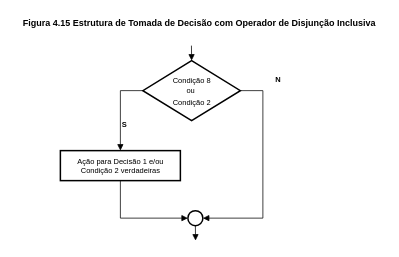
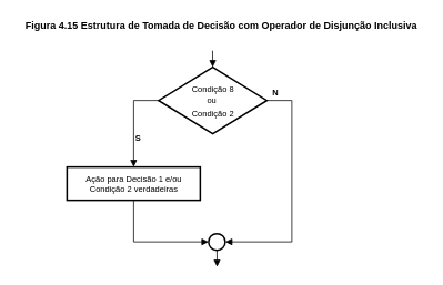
  <mxCell id="0" />
  <mxCell id="1" parent="0" />
  <mxCell id="2" value="&lt;b&gt;Figura 4.15 Estrutura de Tomada de Decisão com Operador de Disjunção Inclusiva&lt;/b&gt;" style="text;html=1;align=center;verticalAlign=middle;resizable=0;points=[];autosize=1;strokeColor=none;fillColor=none;" vertex="1" parent="1"><mxGeometry x="20" width="490" height="20" as="geometry" y="20" /></mxCell>
  <mxCell id="3" value="" style="edgeStyle=orthogonalEdgeStyle;rounded=0;orthogonalLoop=1;jettySize=auto;html=1;endArrow=block;endFill=1;exitX=0;exitY=0.5;exitDx=0;exitDy=0;exitPerimeter=0;" edge="1" parent="1" source="5" target="8"><mxGeometry relative="1" as="geometry" /></mxCell>
  <mxCell id="4" style="edgeStyle=orthogonalEdgeStyle;rounded=0;orthogonalLoop=1;jettySize=auto;html=1;exitX=1;exitY=0.5;exitDx=0;exitDy=0;exitPerimeter=0;entryX=1;entryY=0.5;entryDx=0;entryDy=0;entryPerimeter=0;endArrow=block;endFill=1;" edge="1" parent="1" source="5" target="10"><mxGeometry relative="1" as="geometry"><Array as="points"><mxPoint x="350" y="120" /><mxPoint x="350" y="290" /></Array></mxGeometry></mxCell>
  <mxCell id="5" value="" style="strokeWidth=2;html=1;shape=mxgraph.flowchart.decision;whiteSpace=wrap;" vertex="1" parent="1"><mxGeometry x="190" y="80" width="130" height="80" as="geometry" /></mxCell>
  <mxCell id="6" style="edgeStyle=orthogonalEdgeStyle;rounded=0;orthogonalLoop=1;jettySize=auto;html=1;exitX=0.5;exitY=1;exitDx=0;exitDy=0;exitPerimeter=0;endArrow=block;endFill=1;" edge="1" parent="1"><mxGeometry relative="1" as="geometry"><mxPoint x="254.998" y="80" as="targetPoint" /><mxPoint x="254.76" y="60" as="sourcePoint" /></mxGeometry></mxCell>
  <mxCell id="7" style="edgeStyle=orthogonalEdgeStyle;rounded=0;orthogonalLoop=1;jettySize=auto;html=1;exitX=0.5;exitY=1;exitDx=0;exitDy=0;entryX=0;entryY=0.5;entryDx=0;entryDy=0;entryPerimeter=0;endArrow=block;endFill=1;" edge="1" parent="1" source="8" target="10"><mxGeometry relative="1" as="geometry" /></mxCell>
  <mxCell id="8" value="" style="whiteSpace=wrap;html=1;strokeWidth=2;" vertex="1" parent="1"><mxGeometry x="80" y="200" width="160" height="40" as="geometry" /></mxCell>
  <mxCell id="9" style="edgeStyle=orthogonalEdgeStyle;rounded=0;orthogonalLoop=1;jettySize=auto;html=1;exitX=0.5;exitY=1;exitDx=0;exitDy=0;exitPerimeter=0;endArrow=block;endFill=1;" edge="1" parent="1" source="10"><mxGeometry relative="1" as="geometry"><mxPoint x="260.238" y="320" as="targetPoint" /></mxGeometry></mxCell>
  <mxCell id="10" value="" style="strokeWidth=2;html=1;shape=mxgraph.flowchart.start_2;whiteSpace=wrap;" vertex="1" parent="1"><mxGeometry x="250" y="280" width="20" height="20" as="geometry" /></mxCell>
  <mxCell id="11" value="&lt;span style=&quot;font-size: 10px&quot;&gt;Condição 8&lt;br&gt;ou&amp;nbsp;&lt;br&gt;Condição 2&lt;br&gt;&lt;/span&gt;" style="text;html=1;align=center;verticalAlign=middle;resizable=0;points=[];autosize=1;strokeColor=none;fillColor=none;" vertex="1" parent="1"><mxGeometry x="220" y="95" width="70" height="50" as="geometry" /></mxCell>
  <mxCell id="12" value="Ação para Decisão 1 e/ou&lt;br&gt;Condição 2 verdadeiras" style="text;html=1;align=center;verticalAlign=middle;resizable=0;points=[];autosize=1;strokeColor=none;fillColor=none;fontSize=10;" vertex="1" parent="1"><mxGeometry x="90" y="205" width="140" height="30" as="geometry" /></mxCell>
  <mxCell id="13" value="&lt;b&gt;S&lt;/b&gt;" style="text;html=1;align=center;verticalAlign=middle;resizable=0;points=[];autosize=1;strokeColor=none;fillColor=none;fontSize=10;" vertex="1" parent="1"><mxGeometry x="155" y="155" width="20" height="20" as="geometry" /></mxCell>
- <mxCell id="14" value="&lt;b&gt;N&lt;/b&gt;" style="text;html=1;align=center;verticalAlign=middle;resizable=0;points=[];autosize=1;strokeColor=none;fillColor=none;fontSize=10;" vertex="1" parent="1"><mxGeometry x="360" y="95" width="20" height="20" as="geometry" /></mxCell>
+ <mxCell id="14" value="&lt;b&gt;N&lt;/b&gt;" style="text;html=1;align=center;verticalAlign=middle;resizable=0;points=[];autosize=1;strokeColor=none;fillColor=none;fontSize=10;" vertex="1" parent="1"><mxGeometry x="320" y="100" width="20" height="20" as="geometry" /></mxCell>
